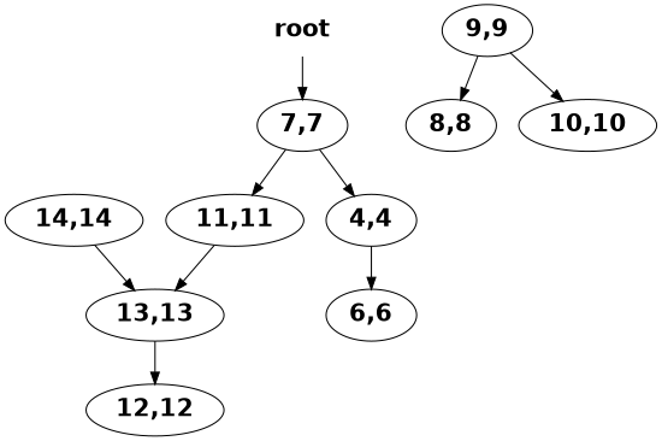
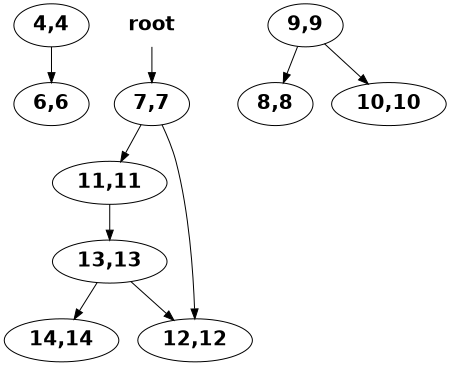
  digraph {
    node [fontname="helvetica-bold" fontsize=20]
    n1 [label="4,4"]
    n2 [label="6,6"]
    n3 [label="7,7"]
    n4 [label="11,11"]
    n5 [label="13,13"]
    n6 [label="8,8"]
    n7 [label="9,9"]
    n8 [label="10,10"]
    n9 [label="12,12"]
    n10 [label="14,14"]
    n11 [color=white label=root]
    n1 -> n2
-   n3 -> n1
+   n3 -> n9
    n3 -> n4
    n4 -> n5
    n5 -> n9
-   n10 -> n5
+   n5 -> n10
    n7 -> n6
    n7 -> n8
    n11 -> n3
  }
